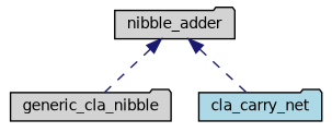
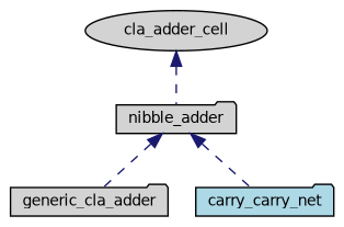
  digraph {
    node [color=black fillcolor=lightgrey fontname=Helvetica fontsize=10 shape=folder style=filled]
    edge [color=midnightblue dir=back fontname=Helvetica fontsize=10 labelfontname=Helvetica labelfontsize=10 style=dashed]
-   n1 [fontcolor=black height=0.2 label=generic_cla_nibble width=0.4]
+   n1 [fontcolor=black height=0.2 label=generic_cla_adder width=0.4]
    n2 [height=0.2 label=nibble_adder width=0.4]
-   n3 [fillcolor=lightblue height=0.2 label=cla_carry_net width=0.4]
+   n3 [fillcolor=lightblue height=0.2 label=carry_carry_net width=0.4]
+   n4 [height=0.2 label=cla_adder_cell shape=ellipse width=0.4]
    n2 -> n1
    n2 -> n3
+   n4 -> n2
  }
